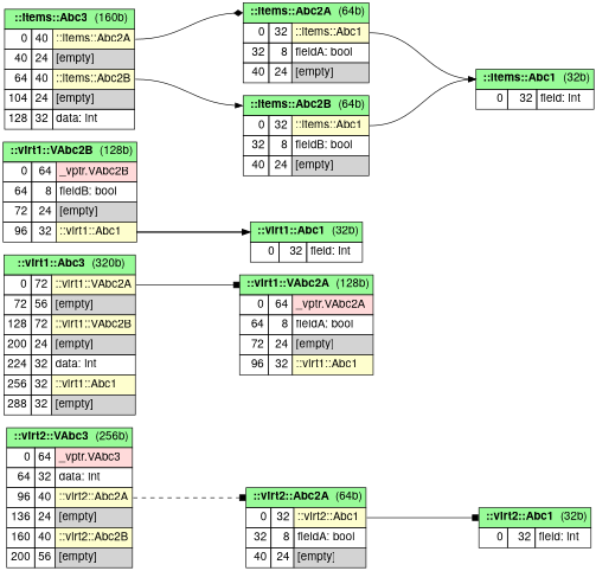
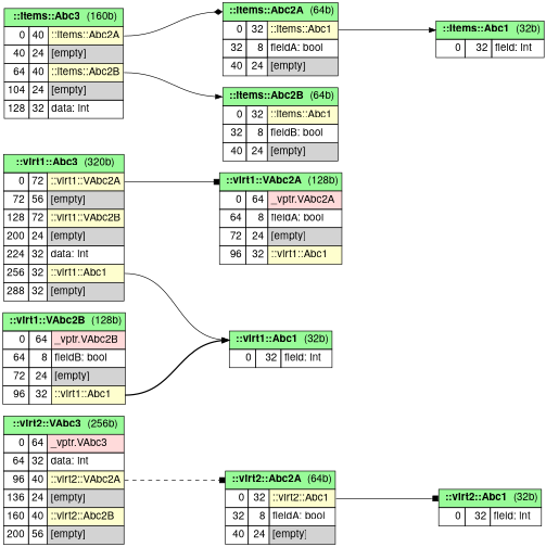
  digraph {
    fontname="Helvetica,Arial,sans-serif"
    rankdir=LR
    ranksep=2
    node [fontname="Helvetica,Arial,sans-serif" fontsize=16 shape=plain]
    edge [arrowhead=normal fontname="Helvetica,Arial,sans-serif" headport=-1 style=solid tailport=out_0]
-   n1 [label=<<table border="0" cellborder="1" cellspacing="0" cellpadding="4">             <tr> <td colspan="3" bgcolor="PaleGreen" port='-1'> <b>::virt2::VAbc3</b>  (256b)</td> </tr>             <tr> <td align="right" port='in_0'>0</td> <td align="right">64</td> <td align="left" bgcolor='#ffdada' port='out_0'>_vptr.VAbc3</td> </tr>             <tr> <td align="right" port='in_1'>64</td> <td align="right">32</td> <td align="left" port='out_1'>data: int</td> </tr>             <tr> <td align="right" port='in_2'>96</td> <td align="right">40</td> <td align="left" bgcolor='#FEFECE' port='out_2'>::virt2::Abc2A</td> </tr>             <tr> <td align="right" port='in_3'>136</td> <td align="right">24</td> <td align="left" bgcolor='lightgray' port='out_3'>[empty]</td> </tr>             <tr> <td align="right" port='in_4'>160</td> <td align="right">40</td> <td align="left" bgcolor='#FEFECE' port='out_4'>::virt2::Abc2B</td> </tr>             <tr> <td align="right" port='in_5'>200</td> <td align="right">56</td> <td align="left" bgcolor='lightgray' port='out_5'>[empty]</td> </tr>         </table>>]
+   n1 [label=<<table border="0" cellborder="1" cellspacing="0" cellpadding="4">             <tr> <td colspan="3" bgcolor="PaleGreen" port='-1'> <b>::virt2::VAbc3</b>  (256b)</td> </tr>             <tr> <td align="right" port='in_0'>0</td> <td align="right">64</td> <td align="left" bgcolor='#ffdada' port='out_0'>_vptr.VAbc3</td> </tr>             <tr> <td align="right" port='in_1'>64</td> <td align="right">32</td> <td align="left" port='out_1'>data: int</td> </tr>             <tr> <td align="right" port='in_2'>96</td> <td align="right">40</td> <td align="left" bgcolor='#FEFECE' port='out_2'>::virt2::VAbc2A</td> </tr>             <tr> <td align="right" port='in_3'>136</td> <td align="right">24</td> <td align="left" bgcolor='lightgray' port='out_3'>[empty]</td> </tr>             <tr> <td align="right" port='in_4'>160</td> <td align="right">40</td> <td align="left" bgcolor='#FEFECE' port='out_4'>::virt2::Abc2B</td> </tr>             <tr> <td align="right" port='in_5'>200</td> <td align="right">56</td> <td align="left" bgcolor='lightgray' port='out_5'>[empty]</td> </tr>         </table>>]
    n2 [label=<<table border="0" cellborder="1" cellspacing="0" cellpadding="4">             <tr> <td colspan="3" bgcolor="PaleGreen" port='-1'> <b>::virt2::Abc2A</b>  (64b)</td> </tr>             <tr> <td align="right" port='in_0'>0</td> <td align="right">32</td> <td align="left" bgcolor='#FEFECE' port='out_0'>::virt2::Abc1</td> </tr>             <tr> <td align="right" port='in_1'>32</td> <td align="right">8</td> <td align="left" port='out_1'>fieldA: bool</td> </tr>             <tr> <td align="right" port='in_2'>40</td> <td align="right">24</td> <td align="left" bgcolor='lightgray' port='out_2'>[empty]</td> </tr>         </table>>]
    n3 [label=<<table border="0" cellborder="1" cellspacing="0" cellpadding="4">             <tr> <td colspan="3" bgcolor="PaleGreen" port='-1'> <b>::virt2::Abc1</b>  (32b)</td> </tr>             <tr> <td align="right" port='in_0'>0</td> <td align="right">32</td> <td align="left" port='out_0'>field: int</td> </tr>         </table>>]
    n4 [label=<<table border="0" cellborder="1" cellspacing="0" cellpadding="4">             <tr> <td colspan="3" bgcolor="PaleGreen" port='-1'> <b>::virt1::Abc3</b>  (320b)</td> </tr>             <tr> <td align="right" port='in_0'>0</td> <td align="right">72</td> <td align="left" bgcolor='#FEFECE' port='out_0'>::virt1::VAbc2A</td> </tr>             <tr> <td align="right" port='in_1'>72</td> <td align="right">56</td> <td align="left" bgcolor='lightgray' port='out_1'>[empty]</td> </tr>             <tr> <td align="right" port='in_2'>128</td> <td align="right">72</td> <td align="left" bgcolor='#FEFECE' port='out_2'>::virt1::VAbc2B</td> </tr>             <tr> <td align="right" port='in_3'>200</td> <td align="right">24</td> <td align="left" bgcolor='lightgray' port='out_3'>[empty]</td> </tr>             <tr> <td align="right" port='in_4'>224</td> <td align="right">32</td> <td align="left" port='out_4'>data: int</td> </tr>             <tr> <td align="right" port='in_5'>256</td> <td align="right">32</td> <td align="left" bgcolor='#FEFECE' port='out_5'>::virt1::Abc1</td> </tr>             <tr> <td align="right" port='in_6'>288</td> <td align="right">32</td> <td align="left" bgcolor='lightgray' port='out_6'>[empty]</td> </tr>         </table>>]
    n5 [label=<<table border="0" cellborder="1" cellspacing="0" cellpadding="4">             <tr> <td colspan="3" bgcolor="PaleGreen" port='-1'> <b>::virt1::VAbc2A</b>  (128b)</td> </tr>             <tr> <td align="right" port='in_0'>0</td> <td align="right">64</td> <td align="left" bgcolor='#ffdada' port='out_0'>_vptr.VAbc2A</td> </tr>             <tr> <td align="right" port='in_1'>64</td> <td align="right">8</td> <td align="left" port='out_1'>fieldA: bool</td> </tr>             <tr> <td align="right" port='in_2'>72</td> <td align="right">24</td> <td align="left" bgcolor='lightgray' port='out_2'>[empty]</td> </tr>             <tr> <td align="right" port='in_3'>96</td> <td align="right">32</td> <td align="left" bgcolor='#FEFECE' port='out_3'>::virt1::Abc1</td> </tr>         </table>>]
    n6 [label=<<table border="0" cellborder="1" cellspacing="0" cellpadding="4">             <tr> <td colspan="3" bgcolor="PaleGreen" port='-1'> <b>::virt1::Abc1</b>  (32b)</td> </tr>             <tr> <td align="right" port='in_0'>0</td> <td align="right">32</td> <td align="left" port='out_0'>field: int</td> </tr>         </table>>]
    n7 [label=<<table border="0" cellborder="1" cellspacing="0" cellpadding="4">             <tr> <td colspan="3" bgcolor="PaleGreen" port='-1'> <b>::virt1::VAbc2B</b>  (128b)</td> </tr>             <tr> <td align="right" port='in_0'>0</td> <td align="right">64</td> <td align="left" bgcolor='#ffdada' port='out_0'>_vptr.VAbc2B</td> </tr>             <tr> <td align="right" port='in_1'>64</td> <td align="right">8</td> <td align="left" port='out_1'>fieldB: bool</td> </tr>             <tr> <td align="right" port='in_2'>72</td> <td align="right">24</td> <td align="left" bgcolor='lightgray' port='out_2'>[empty]</td> </tr>             <tr> <td align="right" port='in_3'>96</td> <td align="right">32</td> <td align="left" bgcolor='#FEFECE' port='out_3'>::virt1::Abc1</td> </tr>         </table>>]
    n8 [label=<<table border="0" cellborder="1" cellspacing="0" cellpadding="4">             <tr> <td colspan="3" bgcolor="PaleGreen" port='-1'> <b>::items::Abc3</b>  (160b)</td> </tr>             <tr> <td align="right" port='in_0'>0</td> <td align="right">40</td> <td align="left" bgcolor='#FEFECE' port='out_0'>::items::Abc2A</td> </tr>             <tr> <td align="right" port='in_1'>40</td> <td align="right">24</td> <td align="left" bgcolor='lightgray' port='out_1'>[empty]</td> </tr>             <tr> <td align="right" port='in_2'>64</td> <td align="right">40</td> <td align="left" bgcolor='#FEFECE' port='out_2'>::items::Abc2B</td> </tr>             <tr> <td align="right" port='in_3'>104</td> <td align="right">24</td> <td align="left" bgcolor='lightgray' port='out_3'>[empty]</td> </tr>             <tr> <td align="right" port='in_4'>128</td> <td align="right">32</td> <td align="left" port='out_4'>data: int</td> </tr>         </table>>]
    n9 [label=<<table border="0" cellborder="1" cellspacing="0" cellpadding="4">             <tr> <td colspan="3" bgcolor="PaleGreen" port='-1'> <b>::items::Abc2B</b>  (64b)</td> </tr>             <tr> <td align="right" port='in_0'>0</td> <td align="right">32</td> <td align="left" bgcolor='#FEFECE' port='out_0'>::items::Abc1</td> </tr>             <tr> <td align="right" port='in_1'>32</td> <td align="right">8</td> <td align="left" port='out_1'>fieldB: bool</td> </tr>             <tr> <td align="right" port='in_2'>40</td> <td align="right">24</td> <td align="left" bgcolor='lightgray' port='out_2'>[empty]</td> </tr>         </table>>]
    n10 [label=<<table border="0" cellborder="1" cellspacing="0" cellpadding="4">             <tr> <td colspan="3" bgcolor="PaleGreen" port='-1'> <b>::items::Abc2A</b>  (64b)</td> </tr>             <tr> <td align="right" port='in_0'>0</td> <td align="right">32</td> <td align="left" bgcolor='#FEFECE' port='out_0'>::items::Abc1</td> </tr>             <tr> <td align="right" port='in_1'>32</td> <td align="right">8</td> <td align="left" port='out_1'>fieldA: bool</td> </tr>             <tr> <td align="right" port='in_2'>40</td> <td align="right">24</td> <td align="left" bgcolor='lightgray' port='out_2'>[empty]</td> </tr>         </table>>]
    n11 [label=<<table border="0" cellborder="1" cellspacing="0" cellpadding="4">             <tr> <td colspan="3" bgcolor="PaleGreen" port='-1'> <b>::items::Abc1</b>  (32b)</td> </tr>             <tr> <td align="right" port='in_0'>0</td> <td align="right">32</td> <td align="left" port='out_0'>field: int</td> </tr>         </table>>]
    n1 -> n2 [arrowhead=box style=dashed tailport=out_2]
    n2 -> n3 [arrowhead=box]
    n4 -> n5 [arrowhead=box]
+   n4 -> n6 [tailport=out_5]
    n7 -> n6 [style=bold tailport=out_3]
    n8 -> n9 [tailport=out_2]
    n8 -> n10 [arrowhead=diamond]
-   n9 -> n11
    n10 -> n11
  }
